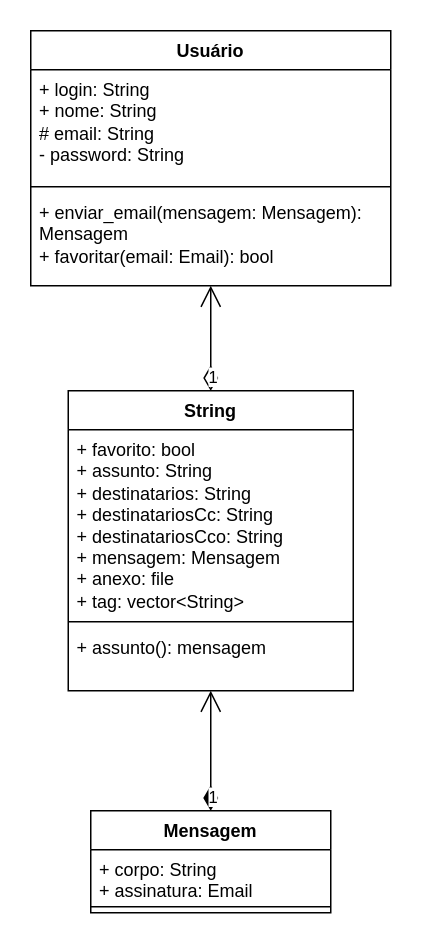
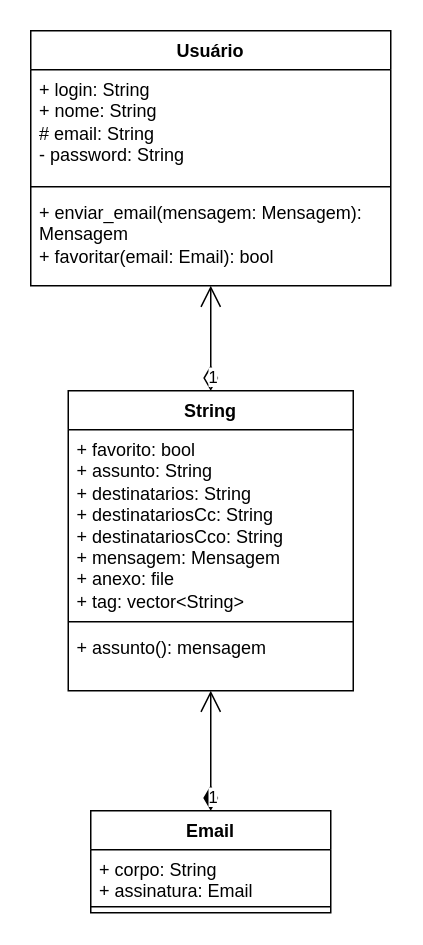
  <mxCell id="0" />
  <mxCell id="1" parent="0" />
  <mxCell id="2" value="Usuário" style="swimlane;fontStyle=1;align=center;verticalAlign=top;childLayout=stackLayout;horizontal=1;startSize=26;horizontalStack=0;resizeParent=1;resizeParentMax=0;resizeLast=0;collapsible=1;marginBottom=0;whiteSpace=wrap;html=1;" vertex="1" parent="1"><mxGeometry x="20" y="20" width="240" height="170" as="geometry" /></mxCell>
  <mxCell id="3" value="+ login: String&lt;div&gt;+ nome: String&lt;/div&gt;&lt;div&gt;# email: String&lt;/div&gt;&lt;div&gt;- password: String&lt;/div&gt;&lt;div&gt;&lt;br&gt;&lt;/div&gt;" style="text;strokeColor=none;fillColor=none;align=left;verticalAlign=top;spacingLeft=4;spacingRight=4;overflow=hidden;rotatable=0;points=[[0,0.5],[1,0.5]];portConstraint=eastwest;whiteSpace=wrap;html=1;" vertex="1" parent="2"><mxGeometry y="26" width="240" height="74" as="geometry" /></mxCell>
  <mxCell id="4" value="" style="line;strokeWidth=1;fillColor=none;align=left;verticalAlign=middle;spacingTop=-1;spacingLeft=3;spacingRight=3;rotatable=0;labelPosition=right;points=[];portConstraint=eastwest;strokeColor=inherit;" vertex="1" parent="2"><mxGeometry y="100" width="240" height="8" as="geometry" /></mxCell>
  <mxCell id="5" value="+ enviar_email(mensagem: Mensagem): Mensagem&lt;div&gt;+ favoritar(email: Email): bool&lt;/div&gt;" style="text;strokeColor=none;fillColor=none;align=left;verticalAlign=top;spacingLeft=4;spacingRight=4;overflow=hidden;rotatable=0;points=[[0,0.5],[1,0.5]];portConstraint=eastwest;whiteSpace=wrap;html=1;" vertex="1" parent="2"><mxGeometry y="108" width="240" height="62" as="geometry" /></mxCell>
- <mxCell id="6" value="Mensagem" style="swimlane;fontStyle=1;align=center;verticalAlign=top;childLayout=stackLayout;horizontal=1;startSize=26;horizontalStack=0;resizeParent=1;resizeParentMax=0;resizeLast=0;collapsible=1;marginBottom=0;whiteSpace=wrap;html=1;" vertex="1" parent="1"><mxGeometry x="60" y="540" width="160" height="68" as="geometry" /></mxCell>
+ <mxCell id="6" value="Email" style="swimlane;fontStyle=1;align=center;verticalAlign=top;childLayout=stackLayout;horizontal=1;startSize=26;horizontalStack=0;resizeParent=1;resizeParentMax=0;resizeLast=0;collapsible=1;marginBottom=0;whiteSpace=wrap;html=1;" vertex="1" parent="1"><mxGeometry x="60" y="540" width="160" height="68" as="geometry" /></mxCell>
  <mxCell id="7" value="+ corpo: String&lt;div&gt;+ assinatura: Email&lt;/div&gt;" style="text;strokeColor=none;fillColor=none;align=left;verticalAlign=top;spacingLeft=4;spacingRight=4;overflow=hidden;rotatable=0;points=[[0,0.5],[1,0.5]];portConstraint=eastwest;whiteSpace=wrap;html=1;" vertex="1" parent="6"><mxGeometry y="26" width="160" height="34" as="geometry" /></mxCell>
  <mxCell id="8" value="" style="line;strokeWidth=1;fillColor=none;align=left;verticalAlign=middle;spacingTop=-1;spacingLeft=3;spacingRight=3;rotatable=0;labelPosition=right;points=[];portConstraint=eastwest;strokeColor=inherit;" vertex="1" parent="6"><mxGeometry y="60" width="160" height="8" as="geometry" /></mxCell>
  <mxCell id="9" value="String" style="swimlane;fontStyle=1;align=center;verticalAlign=top;childLayout=stackLayout;horizontal=1;startSize=26;horizontalStack=0;resizeParent=1;resizeParentMax=0;resizeLast=0;collapsible=1;marginBottom=0;whiteSpace=wrap;html=1;" vertex="1" parent="1"><mxGeometry x="45" y="260" width="190" height="200" as="geometry" /></mxCell>
  <mxCell id="10" value="&lt;div&gt;+ favorito: bool&lt;/div&gt;+ assunto: String&lt;div&gt;+ destinatarios: String&lt;/div&gt;&lt;div&gt;+ destinatariosCc: String&lt;/div&gt;&lt;div&gt;+ destinatariosCco: String&lt;/div&gt;&lt;div&gt;+ mensagem: Mensagem&lt;/div&gt;&lt;div&gt;+ anexo: file&lt;/div&gt;&lt;div&gt;+ tag: vector&amp;lt;String&amp;gt;&lt;/div&gt;" style="text;strokeColor=none;fillColor=none;align=left;verticalAlign=top;spacingLeft=4;spacingRight=4;overflow=hidden;rotatable=0;points=[[0,0.5],[1,0.5]];portConstraint=eastwest;whiteSpace=wrap;html=1;" vertex="1" parent="9"><mxGeometry y="26" width="190" height="124" as="geometry" /></mxCell>
  <mxCell id="11" value="" style="line;strokeWidth=1;fillColor=none;align=left;verticalAlign=middle;spacingTop=-1;spacingLeft=3;spacingRight=3;rotatable=0;labelPosition=right;points=[];portConstraint=eastwest;strokeColor=inherit;" vertex="1" parent="9"><mxGeometry y="150" width="190" height="8" as="geometry" /></mxCell>
  <mxCell id="12" value="+ assunto(): mensagem" style="text;strokeColor=none;fillColor=none;align=left;verticalAlign=top;spacingLeft=4;spacingRight=4;overflow=hidden;rotatable=0;points=[[0,0.5],[1,0.5]];portConstraint=eastwest;whiteSpace=wrap;html=1;" vertex="1" parent="9"><mxGeometry y="158" width="190" height="42" as="geometry" /></mxCell>
  <mxCell id="13" value="1" style="endArrow=open;html=1;endSize=12;startArrow=diamondThin;startSize=14;startFill=1;edgeStyle=orthogonalEdgeStyle;align=left;verticalAlign=bottom;rounded=0;exitX=0.5;exitY=0;exitDx=0;exitDy=0;" edge="1" parent="1" source="6"><mxGeometry x="-1" y="3" relative="1" as="geometry"><mxPoint x="40" y="500" as="sourcePoint" /><mxPoint x="140" y="460" as="targetPoint" /><Array as="points"><mxPoint x="140" y="460" /></Array></mxGeometry></mxCell>
  <mxCell id="14" value="1" style="endArrow=open;html=1;endSize=12;startArrow=diamondThin;startSize=14;startFill=0;edgeStyle=orthogonalEdgeStyle;align=left;verticalAlign=bottom;rounded=0;exitX=0.5;exitY=0;exitDx=0;exitDy=0;entryX=0.5;entryY=1;entryDx=0;entryDy=0;entryPerimeter=0;" edge="1" parent="1" source="9" target="5"><mxGeometry x="-1" y="3" relative="1" as="geometry"><mxPoint x="20" y="240" as="sourcePoint" /><mxPoint x="140" y="200" as="targetPoint" /></mxGeometry></mxCell>
